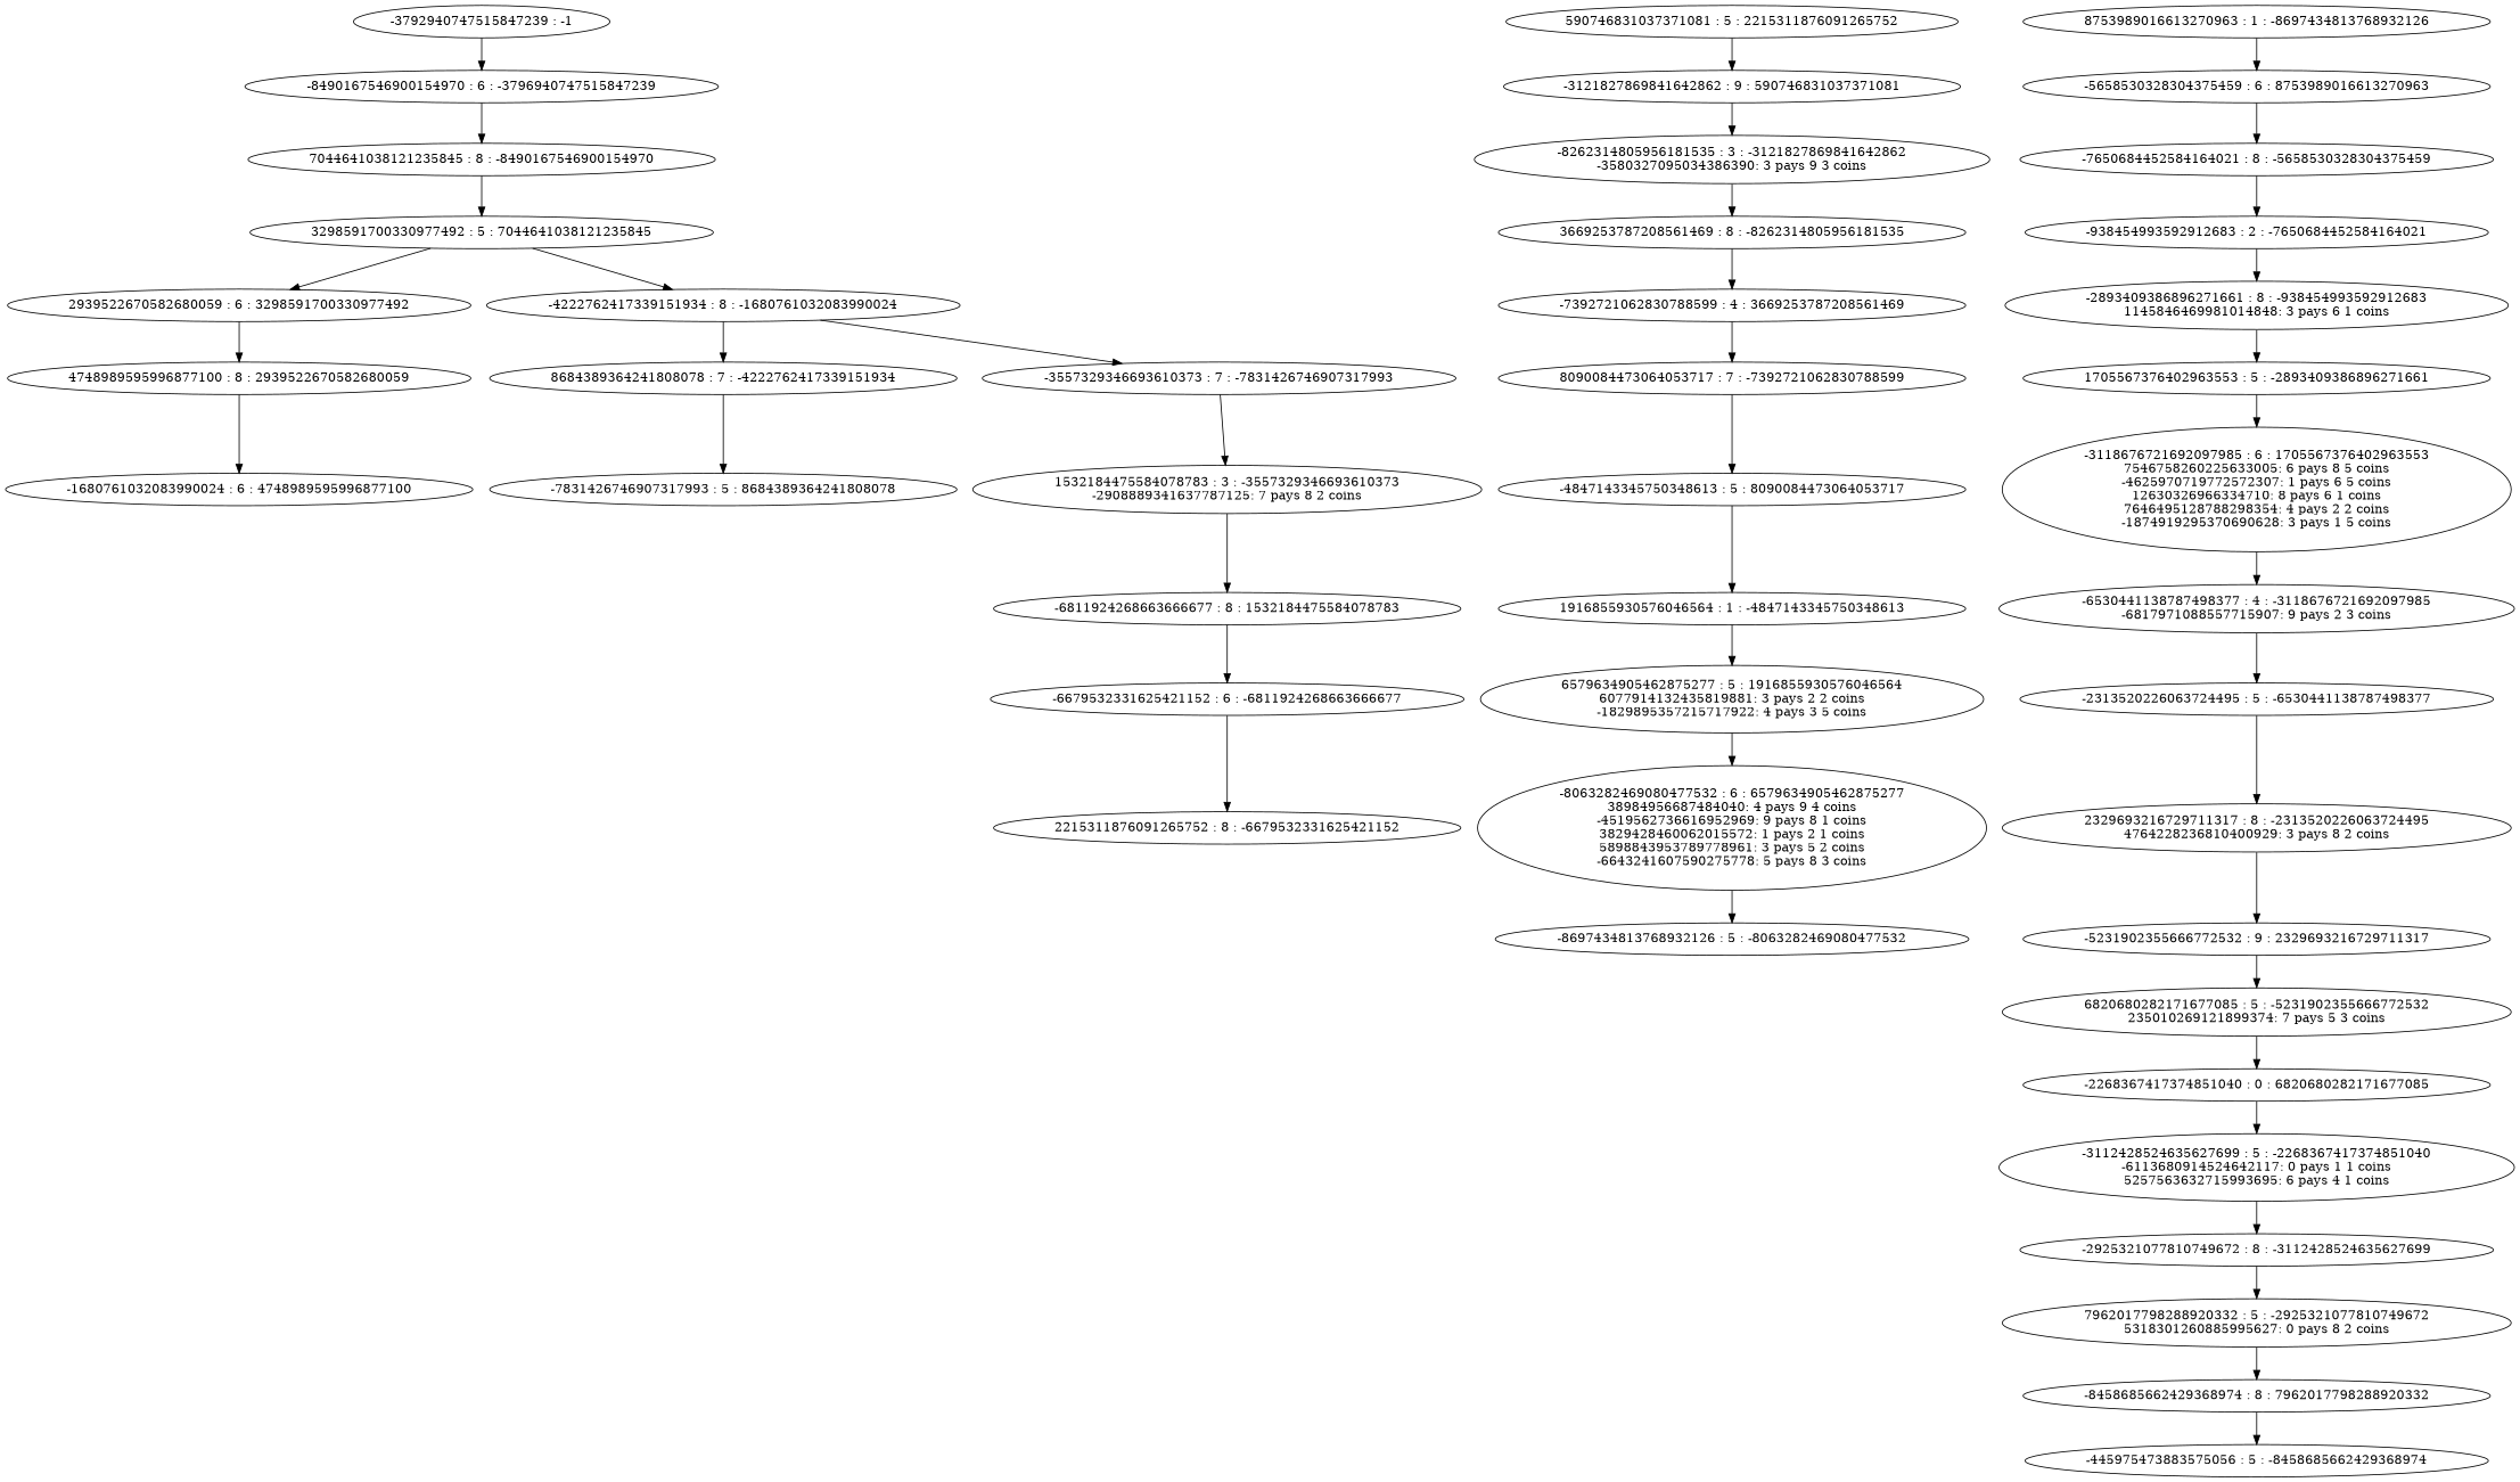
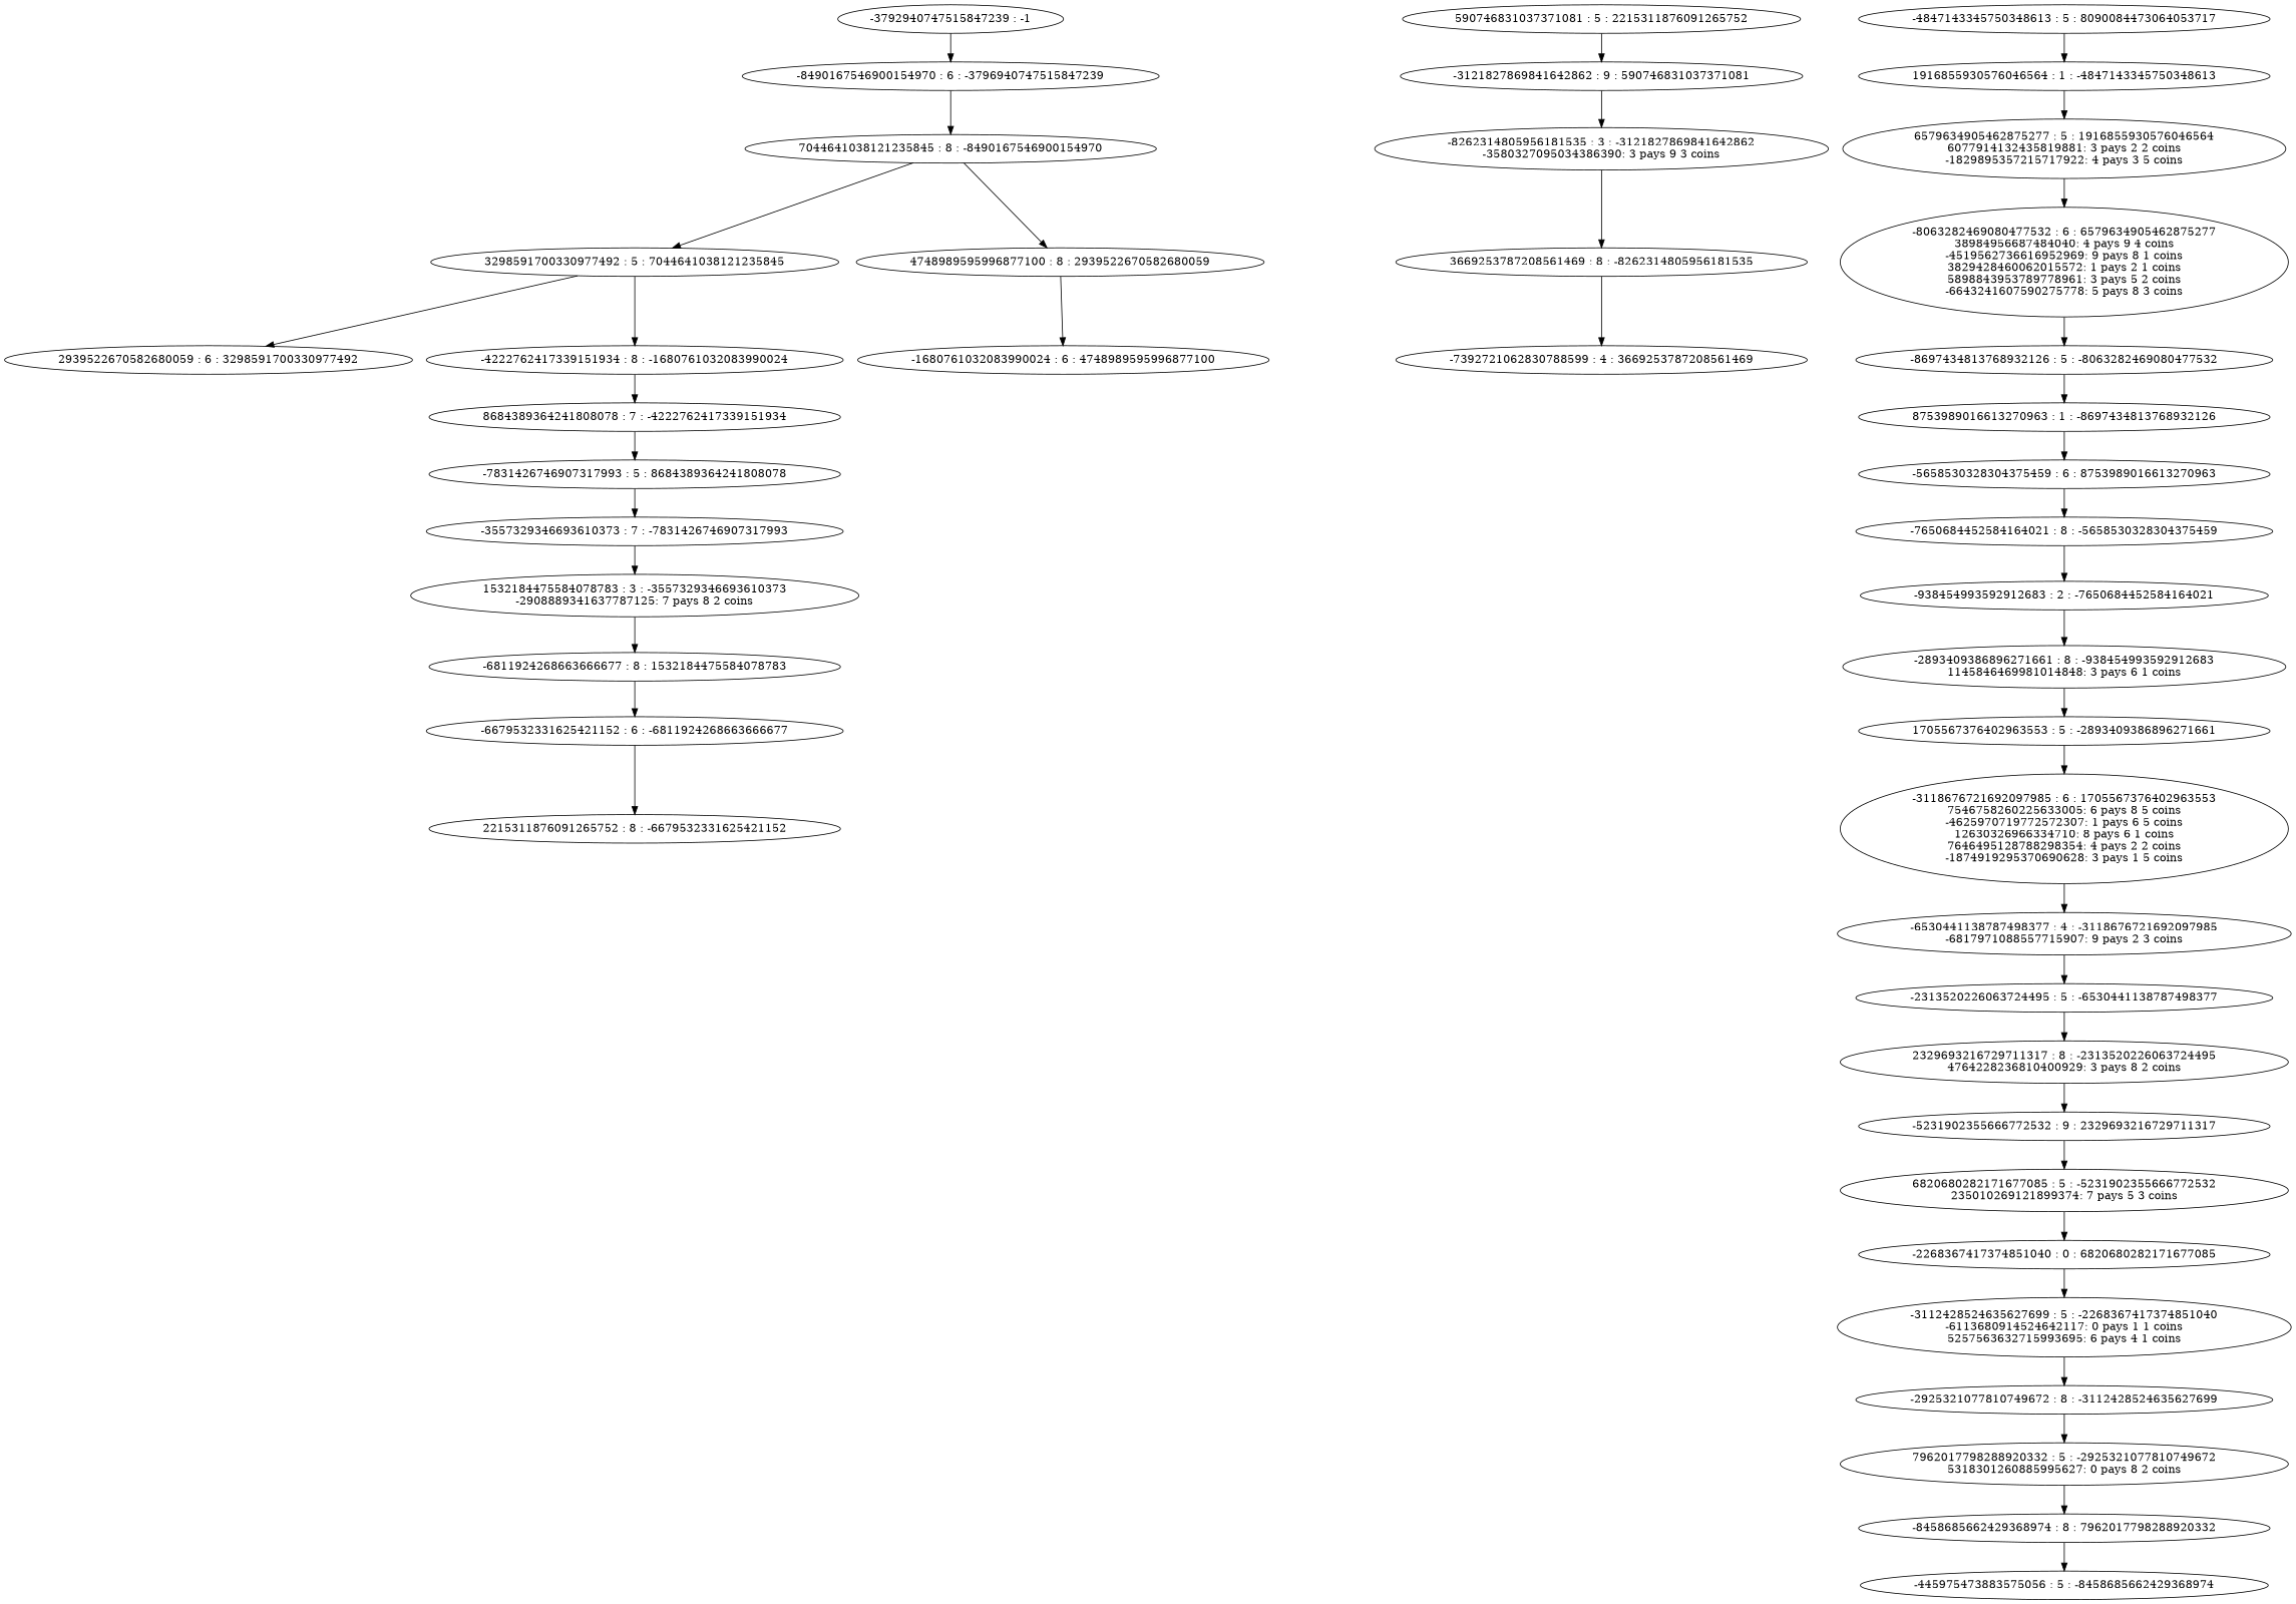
  digraph {
    n1 [label="-3792940747515847239 : -1"]
    n2 [label="-8490167546900154970 : 6 : -3796940747515847239\n"]
    n3 [label="7044641038121235845 : 8 : -8490167546900154970\n"]
    n4 [label="3298591700330977492 : 5 : 7044641038121235845\n"]
    n5 [label="2939522670582680059 : 6 : 3298591700330977492\n"]
    n6 [label="-4222762417339151934 : 8 : -1680761032083990024\n"]
    n7 [label="4748989595996877100 : 8 : 2939522670582680059\n"]
    n8 [label="-1680761032083990024 : 6 : 4748989595996877100\n"]
    n9 [label="8684389364241808078 : 7 : -4222762417339151934\n"]
    n10 [label="-7831426746907317993 : 5 : 8684389364241808078\n"]
    n11 [label="-3557329346693610373 : 7 : -7831426746907317993\n"]
    n12 [label="1532184475584078783 : 3 : -3557329346693610373\n-2908889341637787125: 7 pays 8 2 coins\n"]
    n13 [label="-6811924268663666677 : 8 : 1532184475584078783\n"]
    n14 [label="-6679532331625421152 : 6 : -6811924268663666677\n"]
    n15 [label="2215311876091265752 : 8 : -6679532331625421152\n"]
    n16 [label="590746831037371081 : 5 : 2215311876091265752\n"]
    n17 [label="-3121827869841642862 : 9 : 590746831037371081\n"]
    n18 [label="-8262314805956181535 : 3 : -3121827869841642862\n-3580327095034386390: 3 pays 9 3 coins\n"]
    n19 [label="3669253787208561469 : 8 : -8262314805956181535\n"]
    n20 [label="-7392721062830788599 : 4 : 3669253787208561469\n"]
-   n21 [label="8090084473064053717 : 7 : -7392721062830788599\n"]
    n22 [label="-4847143345750348613 : 5 : 8090084473064053717\n"]
    n23 [label="1916855930576046564 : 1 : -4847143345750348613\n"]
    n24 [label="6579634905462875277 : 5 : 1916855930576046564\n6077914132435819881: 3 pays 2 2 coins\n-1829895357215717922: 4 pays 3 5 coins\n"]
    n25 [label="-8063282469080477532 : 6 : 6579634905462875277\n38984956687484040: 4 pays 9 4 coins\n-4519562736616952969: 9 pays 8 1 coins\n3829428460062015572: 1 pays 2 1 coins\n5898843953789778961: 3 pays 5 2 coins\n-6643241607590275778: 5 pays 8 3 coins\n"]
    n26 [label="-8697434813768932126 : 5 : -8063282469080477532\n"]
    n27 [label="8753989016613270963 : 1 : -8697434813768932126\n"]
    n28 [label="-5658530328304375459 : 6 : 8753989016613270963\n"]
    n29 [label="-7650684452584164021 : 8 : -5658530328304375459\n"]
    n30 [label="-938454993592912683 : 2 : -7650684452584164021\n"]
    n31 [label="-2893409386896271661 : 8 : -938454993592912683\n1145846469981014848: 3 pays 6 1 coins\n"]
    n32 [label="1705567376402963553 : 5 : -2893409386896271661\n"]
    n33 [label="-3118676721692097985 : 6 : 1705567376402963553\n7546758260225633005: 6 pays 8 5 coins\n-4625970719772572307: 1 pays 6 5 coins\n12630326966334710: 8 pays 6 1 coins\n7646495128788298354: 4 pays 2 2 coins\n-1874919295370690628: 3 pays 1 5 coins\n"]
    n34 [label="-6530441138787498377 : 4 : -3118676721692097985\n-6817971088557715907: 9 pays 2 3 coins\n"]
    n35 [label="-2313520226063724495 : 5 : -6530441138787498377\n"]
    n36 [label="2329693216729711317 : 8 : -2313520226063724495\n4764228236810400929: 3 pays 8 2 coins\n"]
    n37 [label="-5231902355666772532 : 9 : 2329693216729711317\n"]
    n38 [label="6820680282171677085 : 5 : -5231902355666772532\n235010269121899374: 7 pays 5 3 coins\n"]
    n39 [label="-2268367417374851040 : 0 : 6820680282171677085\n"]
    n40 [label="-3112428524635627699 : 5 : -2268367417374851040\n-6113680914524642117: 0 pays 1 1 coins\n5257563632715993695: 6 pays 4 1 coins\n"]
    n41 [label="-2925321077810749672 : 8 : -3112428524635627699\n"]
    n42 [label="7962017798288920332 : 5 : -2925321077810749672\n5318301260885995627: 0 pays 8 2 coins\n"]
    n43 [label="-8458685662429368974 : 8 : 7962017798288920332\n"]
    n44 [label="-445975473883575056 : 5 : -8458685662429368974\n"]
    n1 -> n2
    n2 -> n3
    n3 -> n4
    n4 -> n5
    n4 -> n6
-   n5 -> n7
+   n3 -> n7
    n6 -> n9
    n7 -> n8
    n9 -> n10
-   n6 -> n11
+   n10 -> n11
    n11 -> n12
    n12 -> n13
    n13 -> n14
    n14 -> n15
    n16 -> n17
    n17 -> n18
    n18 -> n19
    n19 -> n20
-   n20 -> n21
-   n21 -> n22
    n22 -> n23
    n23 -> n24
    n24 -> n25
    n25 -> n26
+   n26 -> n27
    n27 -> n28
    n28 -> n29
    n29 -> n30
    n30 -> n31
    n31 -> n32
    n32 -> n33
    n33 -> n34
    n34 -> n35
    n35 -> n36
    n36 -> n37
    n37 -> n38
    n38 -> n39
    n39 -> n40
    n40 -> n41
    n41 -> n42
    n42 -> n43
    n43 -> n44
  }
